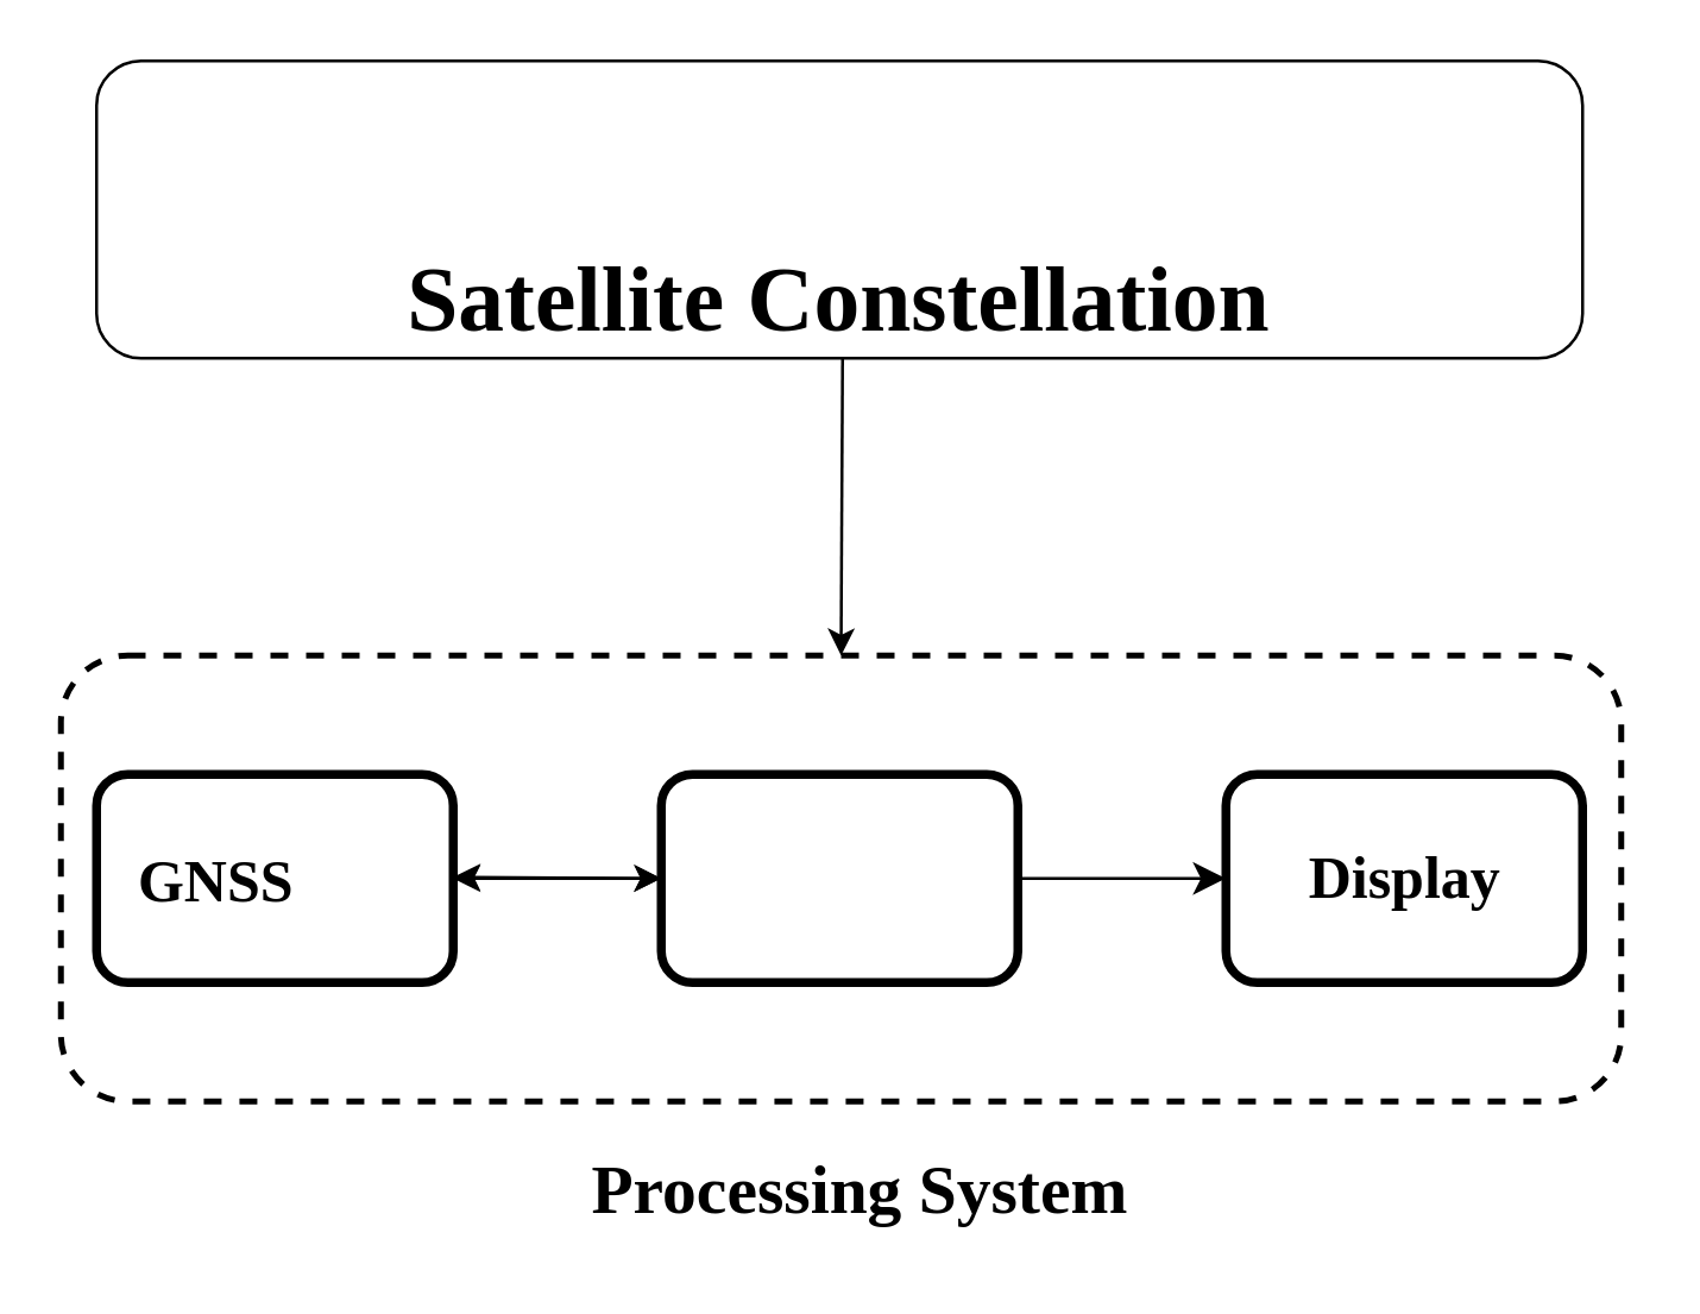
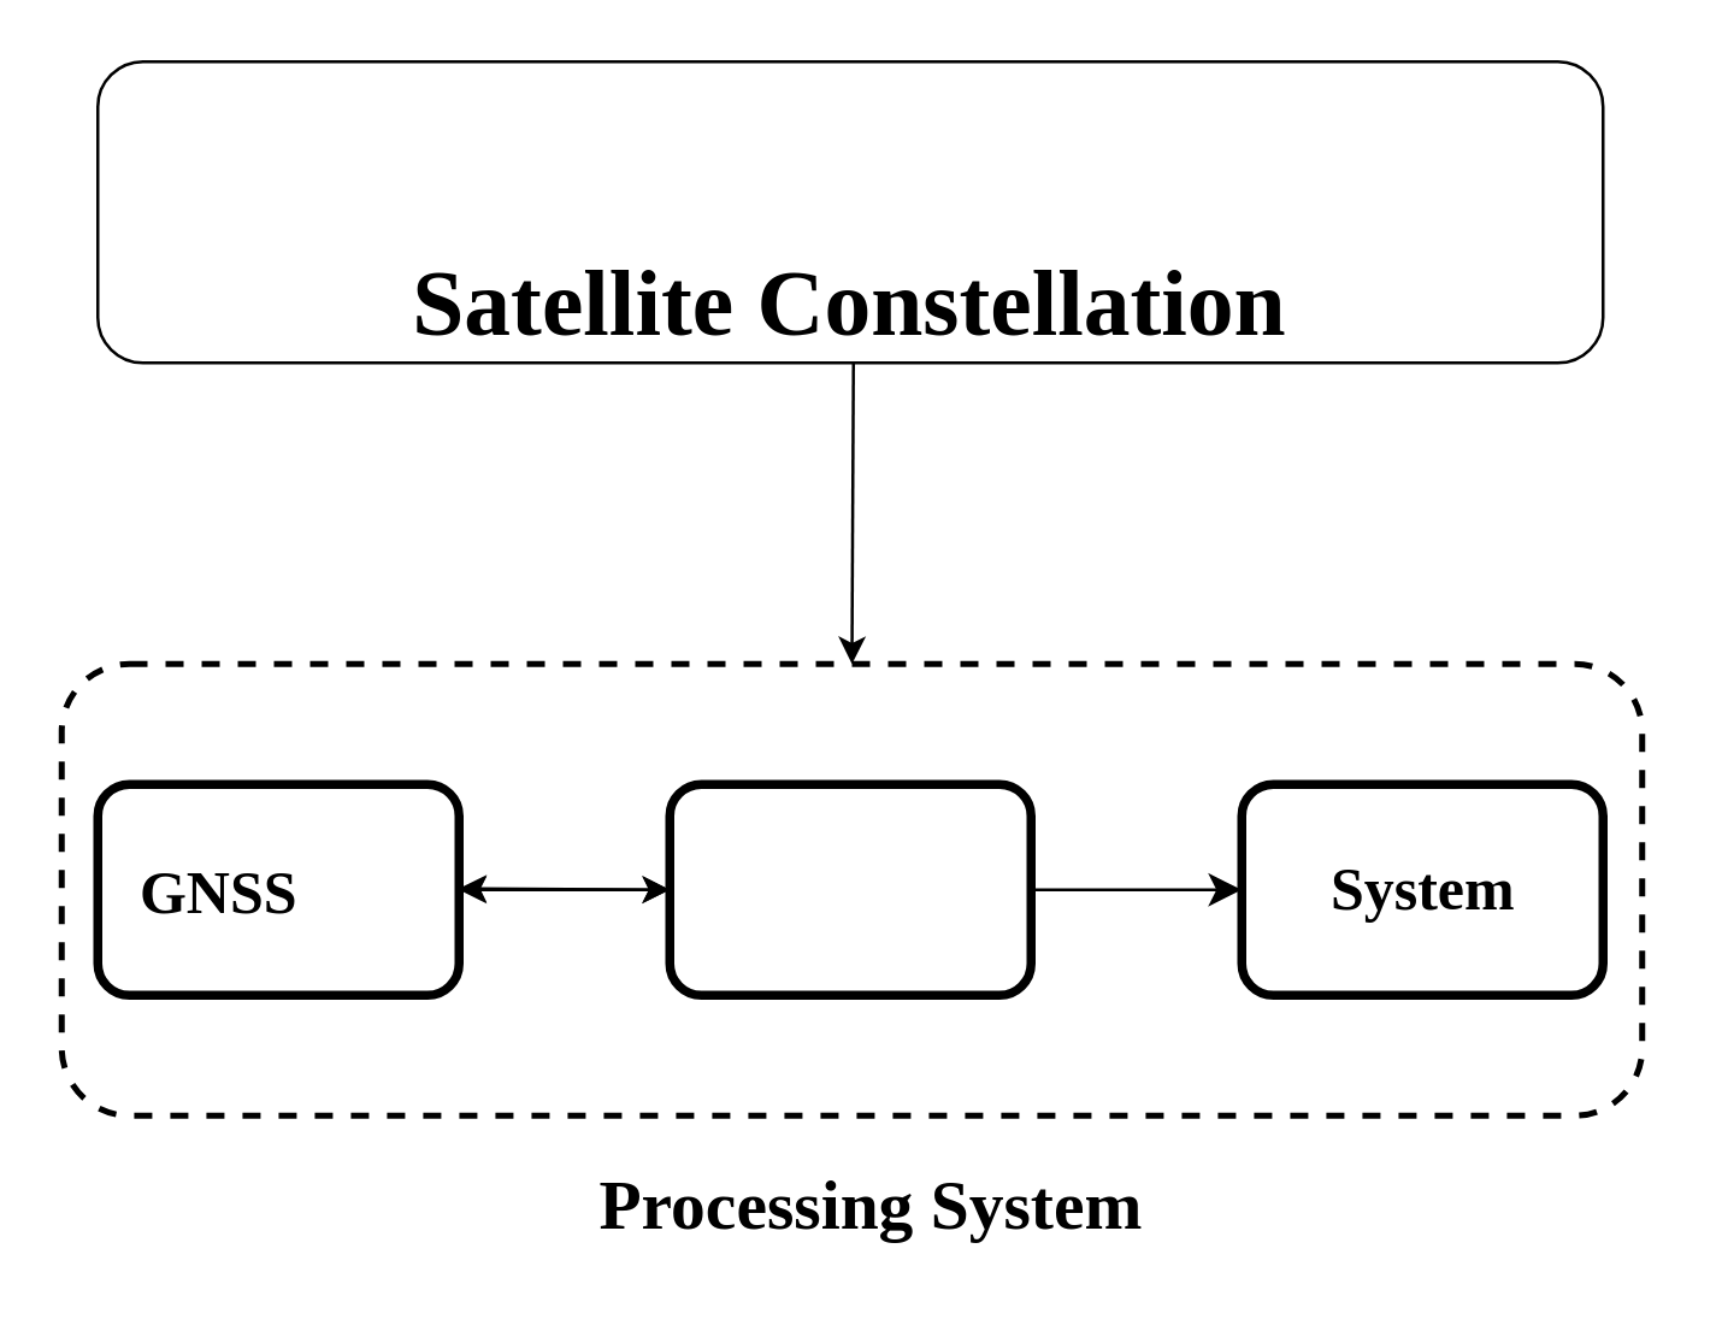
  <mxCell id="0" />
  <mxCell id="1" parent="0" />
  <mxCell id="2" value="" style="rounded=1;whiteSpace=wrap;html=1;fontSize=16;dashed=1;strokeWidth=2;fontFamily=Times New Roman;" vertex="1" parent="1"><mxGeometry x="20" y="220" width="525" height="150" as="geometry" /></mxCell>
  <mxCell id="3" value="" style="group;strokeWidth=1;fontFamily=Times New Roman;" parent="1" vertex="1" connectable="0"><mxGeometry x="32" y="20" width="500" height="100" as="geometry" /></mxCell>
  <mxCell id="4" value="" style="rounded=1;whiteSpace=wrap;html=1;fontFamily=Times New Roman;" parent="3" vertex="1"><mxGeometry width="500" height="100" as="geometry" /></mxCell>
  <mxCell id="5" value="&lt;b style=&quot;font-size: 31px;&quot;&gt;&lt;font style=&quot;font-size: 31px;&quot;&gt;Satellite Constellation&lt;/font&gt;&lt;/b&gt;" style="text;html=1;strokeColor=none;fillColor=none;align=center;verticalAlign=middle;whiteSpace=wrap;rounded=0;fontFamily=Times New Roman;fontSize=31;" parent="3" vertex="1"><mxGeometry x="55" y="65" width="390" height="30" as="geometry" /></mxCell>
  <mxCell id="6" value="" style="endArrow=classic;html=1;rounded=0;fontFamily=Times New Roman;entryX=0.5;entryY=0;entryDx=0;entryDy=0;" parent="1" edge="1" target="2"><mxGeometry width="50" height="50" relative="1" as="geometry"><mxPoint x="283" y="120" as="sourcePoint" /><mxPoint x="281" y="260" as="targetPoint" /></mxGeometry></mxCell>
  <mxCell id="7" value="" style="group;verticalAlign=middle;align=center;fontFamily=Times New Roman;" vertex="1" connectable="0" parent="1"><mxGeometry x="32" y="260" width="517.5" height="120" as="geometry" /></mxCell>
  <mxCell id="8" value="" style="group;fontFamily=Times New Roman;" vertex="1" connectable="0" parent="7"><mxGeometry width="120" height="70" as="geometry" /></mxCell>
  <mxCell id="9" value="" style="rounded=1;whiteSpace=wrap;html=1;strokeWidth=3;container=0;fontFamily=Times New Roman;" vertex="1" parent="8"><mxGeometry width="120" height="70" as="geometry" /></mxCell>
  <mxCell id="10" value="GNSS&lt;br style=&quot;font-size: 20px;&quot;&gt;" style="text;html=1;strokeColor=none;fillColor=none;align=center;verticalAlign=middle;whiteSpace=wrap;rounded=0;horizontal=1;fontFamily=Times New Roman;fontStyle=1;fontSize=20;container=0;" vertex="1" parent="8"><mxGeometry x="13.6" y="24.5" width="52.8" height="21" as="geometry" /></mxCell>
  <mxCell id="11" value="" style="rounded=1;whiteSpace=wrap;html=1;strokeWidth=3;container=0;fontFamily=Times New Roman;" vertex="1" parent="7"><mxGeometry x="380" width="120" height="70" as="geometry" /></mxCell>
  <mxCell id="12" value="" style="endArrow=classic;startArrow=classic;html=1;rounded=0;entryX=0;entryY=0.5;entryDx=0;entryDy=0;" edge="1" parent="7" target="14"><mxGeometry width="50" height="50" relative="1" as="geometry"><mxPoint x="120" y="34.5" as="sourcePoint" /><mxPoint x="170" y="34.5" as="targetPoint" /></mxGeometry></mxCell>
  <mxCell id="13" style="edgeStyle=none;curved=1;rounded=0;orthogonalLoop=1;jettySize=auto;html=1;exitX=1;exitY=0.5;exitDx=0;exitDy=0;entryX=0;entryY=0.5;entryDx=0;entryDy=0;fontSize=12;startSize=8;endSize=8;fontFamily=Times New Roman;" edge="1" parent="1" source="14" target="11"><mxGeometry relative="1" as="geometry" /></mxCell>
  <mxCell id="14" value="" style="rounded=1;whiteSpace=wrap;html=1;strokeWidth=3;container=0;fontFamily=Times New Roman;" parent="1" vertex="1"><mxGeometry x="222" y="260" width="120" height="70" as="geometry" /></mxCell>
- <mxCell id="15" value="&lt;span style=&quot;font-size: 20px;&quot;&gt;&lt;b&gt;Display&lt;br&gt;&lt;br&gt;&lt;/b&gt;&lt;/span&gt;" style="text;html=1;strokeColor=none;fillColor=none;align=center;verticalAlign=middle;whiteSpace=wrap;rounded=0;horizontal=1;fontFamily=Times New Roman;container=0;" vertex="1" parent="1"><mxGeometry x="445.6" y="305.5" width="52.8" height="1" as="geometry" /></mxCell>
+ <mxCell id="15" value="&lt;span style=&quot;font-size: 20px;&quot;&gt;&lt;b&gt;System&lt;br&gt;&lt;br&gt;&lt;/b&gt;&lt;/span&gt;" style="text;html=1;strokeColor=none;fillColor=none;align=center;verticalAlign=middle;whiteSpace=wrap;rounded=0;horizontal=1;fontFamily=Times New Roman;container=0;" vertex="1" parent="1"><mxGeometry x="445.6" y="305.5" width="52.8" height="1" as="geometry" /></mxCell>
  <mxCell id="16" value="" style="endArrow=classic;startArrow=classic;html=1;rounded=0;entryX=0;entryY=0.5;entryDx=0;entryDy=0;exitX=1;exitY=0.5;exitDx=0;exitDy=0;" edge="1" parent="1" source="9" target="14"><mxGeometry width="50" height="50" relative="1" as="geometry"><mxPoint x="152" y="294.5" as="sourcePoint" /><mxPoint x="202" y="294.5" as="targetPoint" /></mxGeometry></mxCell>
  <mxCell id="17" value="&lt;div style=&quot;text-align: center;&quot;&gt;&lt;span style=&quot;background-color: initial;&quot;&gt;&lt;font size=&quot;1&quot; style=&quot;&quot; face=&quot;Times New Roman&quot;&gt;&lt;b style=&quot;font-size: 23px;&quot;&gt;Processing System&lt;/b&gt;&lt;/font&gt;&lt;/span&gt;&lt;/div&gt;" style="text;whiteSpace=wrap;html=1;" vertex="1" parent="1"><mxGeometry x="197" y="380" width="200" height="40" as="geometry" /></mxCell>
